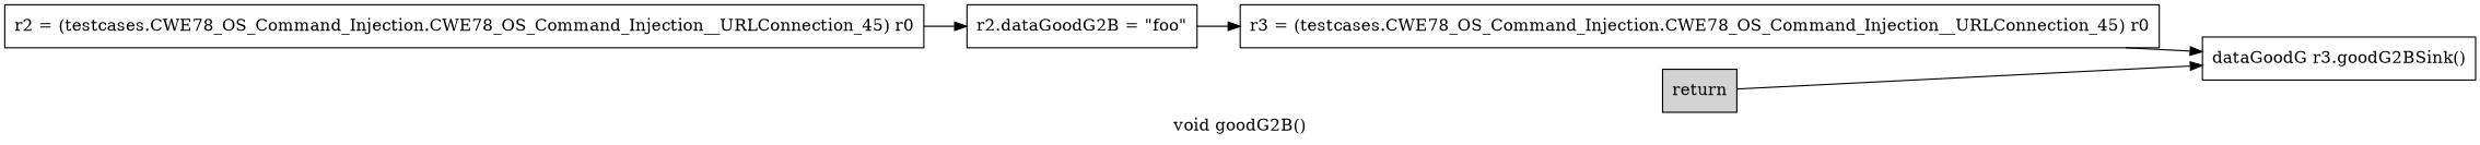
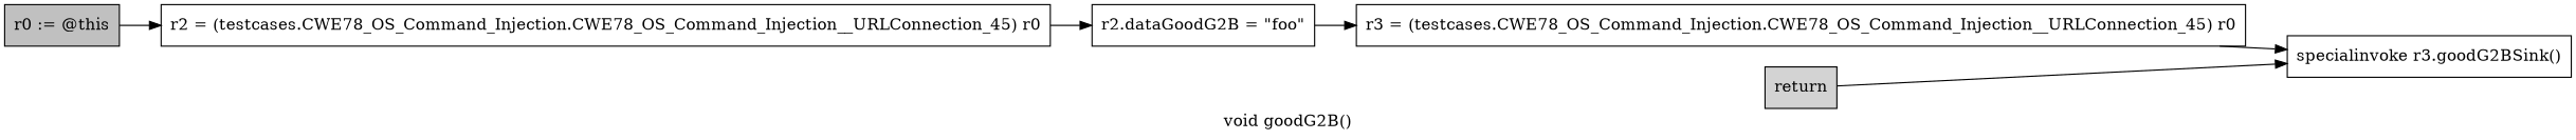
  digraph {
    label="void goodG2B()"
    rankdir=LR
    node [shape=box]
+   n1 [fillcolor=gray label="r0 := @this" style=filled]
    n2 [label="r2 = (testcases.CWE78_OS_Command_Injection.CWE78_OS_Command_Injection__URLConnection_45) r0"]
    n3 [label="r2.dataGoodG2B = \"foo\""]
    n4 [label="r3 = (testcases.CWE78_OS_Command_Injection.CWE78_OS_Command_Injection__URLConnection_45) r0"]
-   n5 [label="dataGoodG r3.goodG2BSink()"]
+   n5 [label="specialinvoke r3.goodG2BSink()"]
    n6 [fillcolor=lightgray label=return style=filled]
+   n1 -> n2
    n2 -> n3
    n3 -> n4
    n4 -> n5
    n6 -> n5
  }
